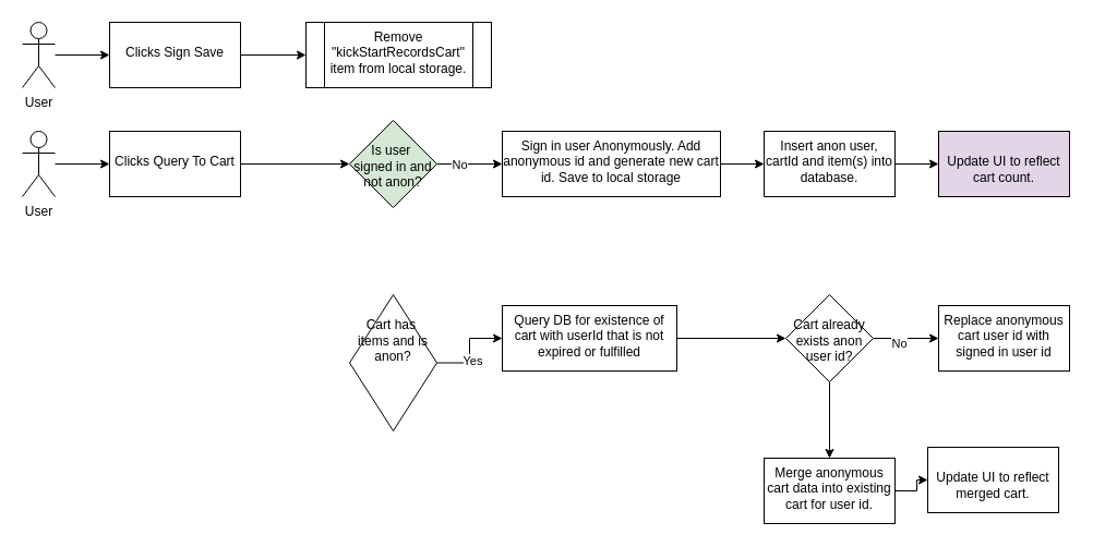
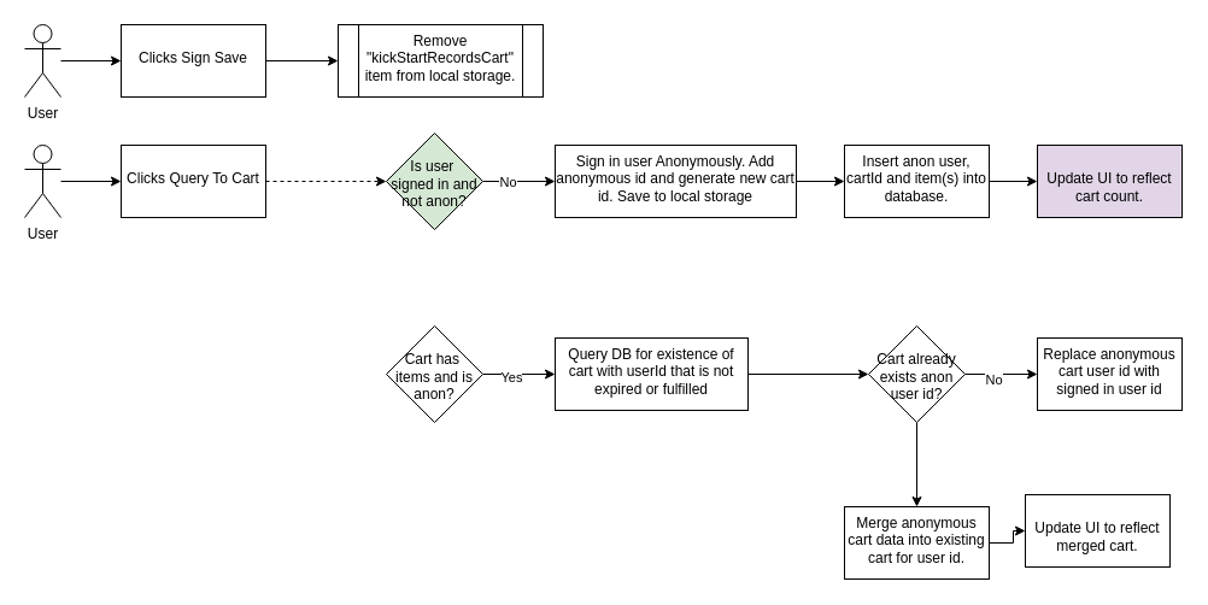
  <mxCell id="0" />
  <mxCell id="1" parent="0" />
  <mxCell id="2" value="" style="edgeStyle=orthogonalEdgeStyle;rounded=0;orthogonalLoop=1;jettySize=auto;html=1;" edge="1" parent="1" source="3" target="5"><mxGeometry relative="1" as="geometry" /></mxCell>
  <mxCell id="3" value="User" style="shape=umlActor;verticalLabelPosition=bottom;verticalAlign=top;html=1;outlineConnect=0;" vertex="1" parent="1"><mxGeometry x="20" y="20" width="30" height="60" as="geometry" /></mxCell>
  <mxCell id="4" value="" style="edgeStyle=orthogonalEdgeStyle;rounded=0;orthogonalLoop=1;jettySize=auto;html=1;" edge="1" parent="1" source="5" target="6"><mxGeometry relative="1" as="geometry" /></mxCell>
  <mxCell id="5" value="&lt;div&gt;&lt;br&gt;&lt;/div&gt;&lt;div&gt;Clicks Sign Save&lt;/div&gt;" style="whiteSpace=wrap;html=1;verticalAlign=top;" vertex="1" parent="1"><mxGeometry x="100" y="20" width="120" height="60" as="geometry" /></mxCell>
  <mxCell id="6" value="&lt;div&gt;Remove &quot;kickStartRecordsCart&quot; item from local storage.&lt;br&gt;&lt;/div&gt;" style="shape=process;whiteSpace=wrap;html=1;backgroundOutline=1;verticalAlign=top;" vertex="1" parent="1"><mxGeometry x="280" y="20" width="170" height="60" as="geometry" /></mxCell>
  <mxCell id="7" value="" style="edgeStyle=orthogonalEdgeStyle;rounded=0;orthogonalLoop=1;jettySize=auto;html=1;" edge="1" parent="1" source="8" target="10"><mxGeometry relative="1" as="geometry" /></mxCell>
  <mxCell id="8" value="User" style="shape=umlActor;verticalLabelPosition=bottom;verticalAlign=top;html=1;outlineConnect=0;" vertex="1" parent="1"><mxGeometry x="20" y="120" width="30" height="60" as="geometry" /></mxCell>
- <mxCell id="9" value="" style="edgeStyle=orthogonalEdgeStyle;rounded=0;orthogonalLoop=1;jettySize=auto;html=1;" edge="1" parent="1" source="10" target="13"><mxGeometry relative="1" as="geometry" /></mxCell>
+ <mxCell id="9" value="" style="edgeStyle=orthogonalEdgeStyle;rounded=0;orthogonalLoop=1;jettySize=auto;html=1;dashed=1;" edge="1" parent="1" source="10" target="13"><mxGeometry relative="1" as="geometry" /></mxCell>
  <mxCell id="10" value="&lt;div&gt;&lt;br&gt;&lt;/div&gt;&lt;div&gt;Clicks Query To Cart&lt;br&gt;&lt;/div&gt;" style="whiteSpace=wrap;html=1;verticalAlign=top;" vertex="1" parent="1"><mxGeometry x="100" y="120" width="120" height="60" as="geometry" /></mxCell>
  <mxCell id="11" value="" style="edgeStyle=orthogonalEdgeStyle;rounded=0;orthogonalLoop=1;jettySize=auto;html=1;" edge="1" parent="1" source="13" target="15"><mxGeometry relative="1" as="geometry" /></mxCell>
  <mxCell id="12" value="No" style="edgeLabel;html=1;align=center;verticalAlign=middle;resizable=0;points=[];" vertex="1" connectable="0" parent="11"><mxGeometry x="0.233" relative="1" as="geometry"><mxPoint x="-17" as="offset" /></mxGeometry></mxCell>
  <mxCell id="13" value="&lt;div&gt;&lt;br&gt;&lt;/div&gt;&lt;div&gt;Is user&amp;nbsp;&lt;br&gt;&lt;/div&gt;&lt;div&gt;signed in and not anon?&lt;br&gt;&lt;/div&gt;" style="rhombus;whiteSpace=wrap;html=1;verticalAlign=top;fillColor=#d5e8d4;" vertex="1" parent="1"><mxGeometry x="320" y="110" width="80" height="80" as="geometry" /></mxCell>
  <mxCell id="14" value="" style="edgeStyle=orthogonalEdgeStyle;rounded=0;orthogonalLoop=1;jettySize=auto;html=1;" edge="1" parent="1" source="15" target="22"><mxGeometry relative="1" as="geometry" /></mxCell>
  <mxCell id="15" value="Sign in user Anonymously. Add anonymous id and generate new cart id. Save to local storage" style="whiteSpace=wrap;html=1;verticalAlign=top;" vertex="1" parent="1"><mxGeometry x="460" y="120" width="200" height="60" as="geometry" /></mxCell>
  <mxCell id="16" value="" style="edgeStyle=orthogonalEdgeStyle;rounded=0;orthogonalLoop=1;jettySize=auto;html=1;" edge="1" parent="1" source="18" target="20"><mxGeometry relative="1" as="geometry" /></mxCell>
  <mxCell id="17" value="Yes" style="edgeLabel;html=1;align=center;verticalAlign=middle;resizable=0;points=[];" vertex="1" connectable="0" parent="16"><mxGeometry x="-0.233" y="-2" relative="1" as="geometry"><mxPoint as="offset" /></mxGeometry></mxCell>
- <mxCell id="18" value="&lt;div&gt;&lt;br&gt;&lt;/div&gt;Cart has&amp;nbsp;&lt;div&gt;items and is anon?&lt;/div&gt;" style="rhombus;whiteSpace=wrap;html=1;verticalAlign=top;" vertex="1" parent="1"><mxGeometry x="320" y="270" width="80" height="125" as="geometry" /></mxCell>
+ <mxCell id="18" value="&lt;div&gt;&lt;br&gt;&lt;/div&gt;Cart has&amp;nbsp;&lt;div&gt;items and is anon?&lt;/div&gt;" style="rhombus;whiteSpace=wrap;html=1;verticalAlign=top;" vertex="1" parent="1"><mxGeometry x="320" y="270" width="80" height="80" as="geometry" /></mxCell>
  <mxCell id="19" value="" style="edgeStyle=orthogonalEdgeStyle;rounded=0;orthogonalLoop=1;jettySize=auto;html=1;" edge="1" parent="1" source="20" target="27"><mxGeometry relative="1" as="geometry" /></mxCell>
  <mxCell id="20" value="Query DB for existence of cart with userId that is not expired or fulfilled" style="whiteSpace=wrap;html=1;verticalAlign=top;" vertex="1" parent="1"><mxGeometry x="460" y="280" width="160" height="60" as="geometry" /></mxCell>
  <mxCell id="21" value="" style="edgeStyle=orthogonalEdgeStyle;rounded=0;orthogonalLoop=1;jettySize=auto;html=1;" edge="1" parent="1" source="22" target="23"><mxGeometry relative="1" as="geometry" /></mxCell>
  <mxCell id="22" value="Insert anon user, cartId and item(s) into database." style="whiteSpace=wrap;html=1;verticalAlign=top;" vertex="1" parent="1"><mxGeometry x="700" y="120" width="120" height="60" as="geometry" /></mxCell>
  <mxCell id="23" value="&lt;div&gt;&lt;br&gt;&lt;/div&gt;Update UI to reflect cart count." style="whiteSpace=wrap;html=1;verticalAlign=top;fillColor=#e1d5e7;" vertex="1" parent="1"><mxGeometry x="860" y="120" width="120" height="60" as="geometry" /></mxCell>
  <mxCell id="24" value="" style="edgeStyle=orthogonalEdgeStyle;rounded=0;orthogonalLoop=1;jettySize=auto;html=1;" edge="1" parent="1" source="27" target="28"><mxGeometry relative="1" as="geometry" /></mxCell>
  <mxCell id="25" value="No" style="edgeLabel;html=1;align=center;verticalAlign=middle;resizable=0;points=[];" vertex="1" connectable="0" parent="24"><mxGeometry x="-0.233" y="-4" relative="1" as="geometry"><mxPoint as="offset" /></mxGeometry></mxCell>
  <mxCell id="26" value="" style="edgeStyle=orthogonalEdgeStyle;rounded=0;orthogonalLoop=1;jettySize=auto;html=1;" edge="1" parent="1" source="27" target="30"><mxGeometry relative="1" as="geometry" /></mxCell>
  <mxCell id="27" value="&lt;div&gt;&lt;br&gt;&lt;/div&gt;&lt;div&gt;Cart already exists anon user id?&lt;/div&gt;" style="rhombus;whiteSpace=wrap;html=1;verticalAlign=top;" vertex="1" parent="1"><mxGeometry x="720" y="270" width="80" height="80" as="geometry" /></mxCell>
  <mxCell id="28" value="&lt;div&gt;Replace anonymous cart user id with signed in user id&lt;/div&gt;" style="whiteSpace=wrap;html=1;verticalAlign=top;" vertex="1" parent="1"><mxGeometry x="860" y="280" width="120" height="60" as="geometry" /></mxCell>
  <mxCell id="29" value="" style="edgeStyle=orthogonalEdgeStyle;rounded=0;orthogonalLoop=1;jettySize=auto;html=1;" edge="1" parent="1" source="30" target="31"><mxGeometry relative="1" as="geometry" /></mxCell>
  <mxCell id="30" value="Merge anonymous cart data into existing cart for user id." style="whiteSpace=wrap;html=1;verticalAlign=top;" vertex="1" parent="1"><mxGeometry x="700" y="420" width="120" height="60" as="geometry" /></mxCell>
  <mxCell id="31" value="&lt;div&gt;&lt;br&gt;&lt;/div&gt;Update UI to reflect merged cart." style="whiteSpace=wrap;html=1;verticalAlign=top;" vertex="1" parent="1"><mxGeometry x="850" y="410" width="120" height="60" as="geometry" /></mxCell>
